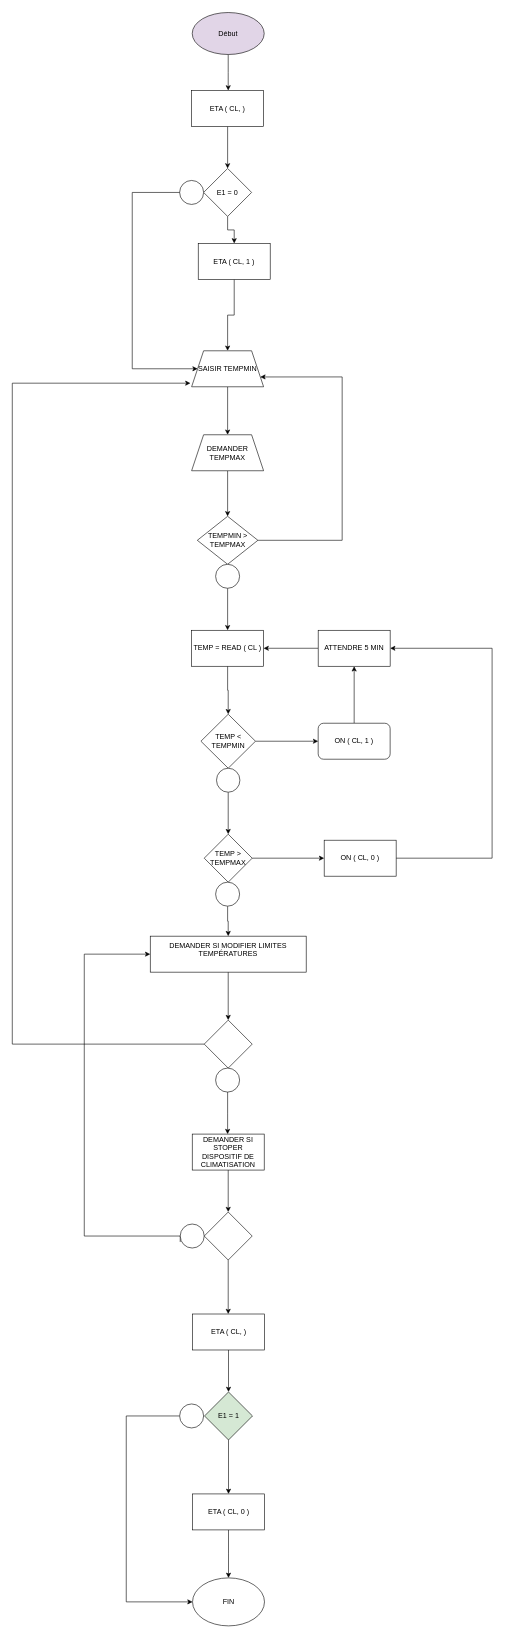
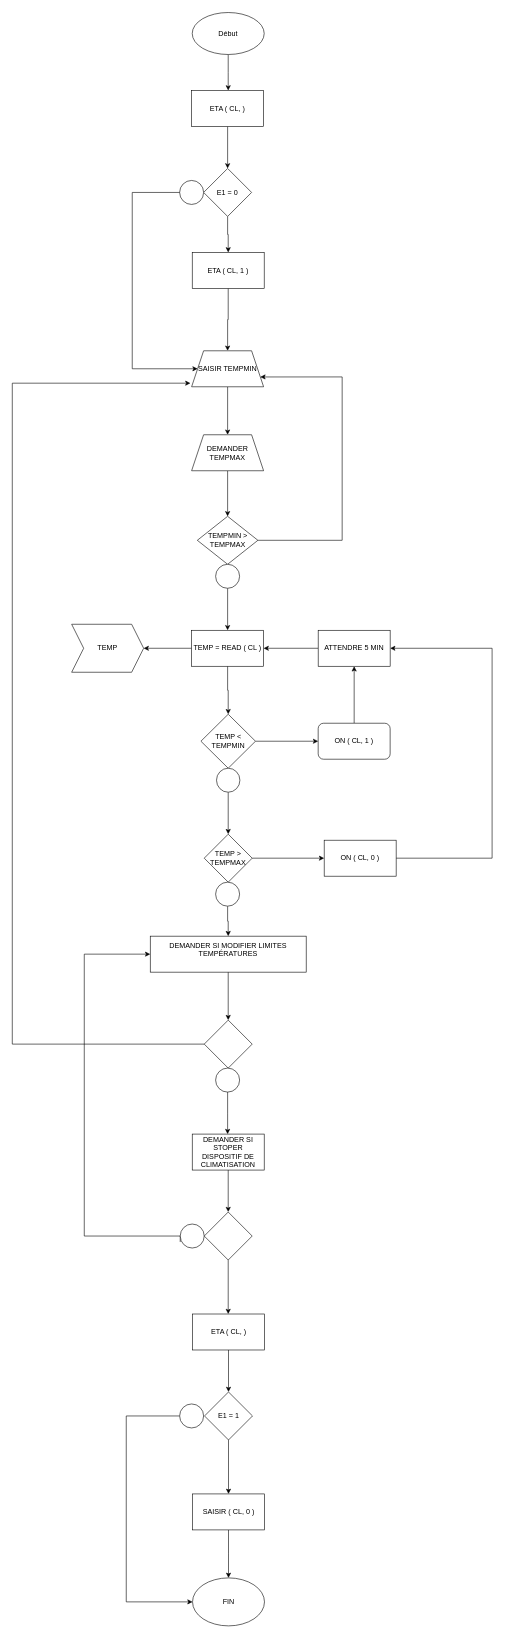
  <mxCell id="0" />
  <mxCell id="1" parent="0" />
  <mxCell id="2" style="edgeStyle=orthogonalEdgeStyle;rounded=0;orthogonalLoop=1;jettySize=auto;html=1;" edge="1" parent="1" source="3"><mxGeometry relative="1" as="geometry"><mxPoint y="150" as="targetPoint" x="380" /></mxGeometry></mxCell>
- <mxCell id="3" value="Début" style="ellipse;whiteSpace=wrap;html=1;fillColor=#e1d5e7;" vertex="1" parent="1"><mxGeometry x="320" y="20" width="120" height="70" as="geometry" /></mxCell>
+ <mxCell id="3" value="Début" style="ellipse;whiteSpace=wrap;html=1;" vertex="1" parent="1"><mxGeometry x="320" y="20" width="120" height="70" as="geometry" /></mxCell>
  <mxCell id="4" value="" style="edgeStyle=orthogonalEdgeStyle;rounded=0;orthogonalLoop=1;jettySize=auto;html=1;" edge="1" parent="1" source="5" target="8"><mxGeometry relative="1" as="geometry" /></mxCell>
  <mxCell id="5" value="ETA ( CL, )" style="rounded=0;whiteSpace=wrap;html=1;" vertex="1" parent="1"><mxGeometry x="319" y="150" width="120" height="60" as="geometry" /></mxCell>
  <mxCell id="6" value="" style="edgeStyle=orthogonalEdgeStyle;rounded=0;orthogonalLoop=1;jettySize=auto;html=1;" edge="1" parent="1" source="8" target="10"><mxGeometry relative="1" as="geometry" /></mxCell>
  <mxCell id="7" value="" style="edgeStyle=orthogonalEdgeStyle;rounded=0;orthogonalLoop=1;jettySize=auto;html=1;entryX=0;entryY=0.5;entryDx=0;entryDy=0;" edge="1" parent="1" target="12"><mxGeometry relative="1" as="geometry"><mxPoint x="300" y="320" as="sourcePoint" /><mxPoint x="320" y="614" as="targetPoint" /><Array as="points"><mxPoint x="220" y="320" /><mxPoint x="220" y="614" /></Array></mxGeometry></mxCell>
  <mxCell id="8" value="E1 = 0" style="rhombus;whiteSpace=wrap;html=1;rounded=0;" vertex="1" parent="1"><mxGeometry x="339" y="280" width="80" height="80" as="geometry" /></mxCell>
  <mxCell id="9" style="edgeStyle=orthogonalEdgeStyle;rounded=0;orthogonalLoop=1;jettySize=auto;html=1;entryX=0.5;entryY=0;entryDx=0;entryDy=0;" edge="1" parent="1" source="10" target="12"><mxGeometry relative="1" as="geometry" /></mxCell>
- <mxCell id="10" value="ETA ( CL, 1 )" style="whiteSpace=wrap;html=1;rounded=0;" vertex="1" parent="1"><mxGeometry x="330" y="405" width="120" height="60" as="geometry" /></mxCell>
+ <mxCell id="10" value="ETA ( CL, 1 )" style="whiteSpace=wrap;html=1;rounded=0;" vertex="1" parent="1"><mxGeometry x="320" y="420" width="120" height="60" as="geometry" /></mxCell>
  <mxCell id="11" value="" style="edgeStyle=orthogonalEdgeStyle;rounded=0;orthogonalLoop=1;jettySize=auto;html=1;" edge="1" parent="1" source="12" target="14"><mxGeometry relative="1" as="geometry" /></mxCell>
  <mxCell id="12" value="SAISIR TEMPMIN" style="shape=trapezoid;perimeter=trapezoidPerimeter;whiteSpace=wrap;html=1;fixedSize=1;" vertex="1" parent="1"><mxGeometry x="319" y="584" width="120" height="60" as="geometry" /></mxCell>
  <mxCell id="13" value="" style="edgeStyle=orthogonalEdgeStyle;rounded=0;orthogonalLoop=1;jettySize=auto;html=1;" edge="1" parent="1" source="14" target="16"><mxGeometry relative="1" as="geometry" /></mxCell>
  <mxCell id="14" value="DEMANDER TEMPMAX" style="shape=trapezoid;perimeter=trapezoidPerimeter;whiteSpace=wrap;html=1;fixedSize=1;" vertex="1" parent="1"><mxGeometry x="319" y="724" width="120" height="60" as="geometry" /></mxCell>
  <mxCell id="15" style="edgeStyle=orthogonalEdgeStyle;rounded=0;orthogonalLoop=1;jettySize=auto;html=1;entryX=1;entryY=0.75;entryDx=0;entryDy=0;" edge="1" parent="1" source="16" target="12"><mxGeometry relative="1" as="geometry"><Array as="points"><mxPoint x="570" y="900" /><mxPoint x="570" y="628" /></Array></mxGeometry></mxCell>
  <mxCell id="16" value="TEMPMIN &amp;gt; TEMPMAX" style="rhombus;whiteSpace=wrap;html=1;" vertex="1" parent="1"><mxGeometry x="328.5" y="860" width="101" height="80" as="geometry" /></mxCell>
  <mxCell id="17" value="" style="ellipse;whiteSpace=wrap;html=1;aspect=fixed;" vertex="1" parent="1"><mxGeometry x="299" y="300" width="40" height="40" as="geometry" /></mxCell>
  <mxCell id="18" value="" style="edgeStyle=orthogonalEdgeStyle;rounded=0;orthogonalLoop=1;jettySize=auto;html=1;" edge="1" parent="1" source="19" target="22"><mxGeometry relative="1" as="geometry" /></mxCell>
  <mxCell id="19" value="" style="ellipse;whiteSpace=wrap;html=1;aspect=fixed;" vertex="1" parent="1"><mxGeometry x="359" y="940" width="40" height="40" as="geometry" /></mxCell>
  <mxCell id="20" value="" style="edgeStyle=orthogonalEdgeStyle;rounded=0;orthogonalLoop=1;jettySize=auto;html=1;" edge="1" parent="1" source="22" target="24"><mxGeometry relative="1" as="geometry" /></mxCell>
+ <mxCell id="21" value="" style="edgeStyle=orthogonalEdgeStyle;rounded=0;orthogonalLoop=1;jettySize=auto;html=1;" edge="1" parent="1" source="22" target="33"><mxGeometry relative="1" as="geometry" /></mxCell>
  <mxCell id="22" value="TEMP = READ ( CL )" style="whiteSpace=wrap;html=1;" vertex="1" parent="1"><mxGeometry x="319" y="1050" width="120" height="60" as="geometry" /></mxCell>
  <mxCell id="23" value="" style="edgeStyle=orthogonalEdgeStyle;rounded=0;orthogonalLoop=1;jettySize=auto;html=1;" edge="1" parent="1" source="24" target="26"><mxGeometry relative="1" as="geometry" /></mxCell>
  <mxCell id="24" value="TEMP &amp;lt; TEMPMIN" style="rhombus;whiteSpace=wrap;html=1;" vertex="1" parent="1"><mxGeometry x="334.5" y="1190" width="91" height="90" as="geometry" /></mxCell>
  <mxCell id="25" value="" style="edgeStyle=orthogonalEdgeStyle;rounded=0;orthogonalLoop=1;jettySize=auto;html=1;" edge="1" parent="1" source="26" target="49"><mxGeometry relative="1" as="geometry" /></mxCell>
  <mxCell id="26" value="ON ( CL, 1 )" style="whiteSpace=wrap;html=1;rounded=1;" vertex="1" parent="1"><mxGeometry x="530" y="1205" width="120" height="60" as="geometry" /></mxCell>
  <mxCell id="27" value="" style="edgeStyle=orthogonalEdgeStyle;rounded=0;orthogonalLoop=1;jettySize=auto;html=1;" edge="1" parent="1" source="28" target="30"><mxGeometry relative="1" as="geometry" /></mxCell>
  <mxCell id="28" value="" style="ellipse;whiteSpace=wrap;html=1;" vertex="1" parent="1"><mxGeometry x="360.5" y="1280" width="39" height="40" as="geometry" /></mxCell>
  <mxCell id="29" value="" style="edgeStyle=orthogonalEdgeStyle;rounded=0;orthogonalLoop=1;jettySize=auto;html=1;" edge="1" parent="1" source="30" target="32"><mxGeometry relative="1" as="geometry" /></mxCell>
  <mxCell id="30" value="TEMP &amp;gt; TEMPMAX" style="rhombus;whiteSpace=wrap;html=1;" vertex="1" parent="1"><mxGeometry x="340" y="1390" width="80" height="80" as="geometry" /></mxCell>
  <mxCell id="31" style="edgeStyle=orthogonalEdgeStyle;rounded=0;orthogonalLoop=1;jettySize=auto;html=1;" edge="1" parent="1" source="32" target="49"><mxGeometry relative="1" as="geometry"><Array as="points"><mxPoint x="820" y="1430" /><mxPoint x="820" y="1080" /></Array></mxGeometry></mxCell>
  <mxCell id="32" value="ON ( CL, 0 )" style="whiteSpace=wrap;html=1;" vertex="1" parent="1"><mxGeometry x="540" y="1400" width="120" height="60" as="geometry" /></mxCell>
+ <mxCell id="33" value="TEMP" style="shape=step;perimeter=stepPerimeter;whiteSpace=wrap;html=1;fixedSize=1;" vertex="1" parent="1"><mxGeometry x="119" y="1040" width="120" height="80" as="geometry" /></mxCell>
  <mxCell id="34" value="" style="edgeStyle=orthogonalEdgeStyle;rounded=0;orthogonalLoop=1;jettySize=auto;html=1;" edge="1" parent="1" source="35" target="37"><mxGeometry relative="1" as="geometry" /></mxCell>
  <mxCell id="35" value="DEMANDER SI MODIFIER LIMITES TEMPÉRATURES&lt;div&gt;&lt;br&gt;&lt;/div&gt;" style="whiteSpace=wrap;html=1;" vertex="1" parent="1"><mxGeometry x="250" y="1560" width="260" height="60" as="geometry" /></mxCell>
  <mxCell id="36" style="edgeStyle=orthogonalEdgeStyle;rounded=0;orthogonalLoop=1;jettySize=auto;html=1;entryX=-0.017;entryY=0.9;entryDx=0;entryDy=0;entryPerimeter=0;" edge="1" parent="1" source="37" target="12"><mxGeometry relative="1" as="geometry"><mxPoint x="140" y="650" as="targetPoint" /><Array as="points"><mxPoint x="20" y="1740" /><mxPoint x="20" y="638" /></Array></mxGeometry></mxCell>
  <mxCell id="37" value="" style="rhombus;whiteSpace=wrap;html=1;" vertex="1" parent="1"><mxGeometry x="340" y="1700" width="80" height="80" as="geometry" /></mxCell>
  <mxCell id="38" value="" style="edgeStyle=orthogonalEdgeStyle;rounded=0;orthogonalLoop=1;jettySize=auto;html=1;" edge="1" parent="1" source="39"><mxGeometry relative="1" as="geometry"><mxPoint x="379" y="1890" as="targetPoint" /></mxGeometry></mxCell>
  <mxCell id="39" value="" style="ellipse;whiteSpace=wrap;html=1;aspect=fixed;" vertex="1" parent="1"><mxGeometry x="359" y="1780" width="40" height="40" as="geometry" /></mxCell>
  <mxCell id="40" value="" style="edgeStyle=orthogonalEdgeStyle;rounded=0;orthogonalLoop=1;jettySize=auto;html=1;" edge="1" parent="1" source="41" target="43"><mxGeometry relative="1" as="geometry" /></mxCell>
  <mxCell id="41" value="DEMANDER SI STOPER DISPOSITIF DE CLIMATISATION" style="whiteSpace=wrap;html=1;" vertex="1" parent="1"><mxGeometry x="320" y="1890" width="120" height="60" as="geometry" /></mxCell>
  <mxCell id="42" value="" style="edgeStyle=orthogonalEdgeStyle;rounded=0;orthogonalLoop=1;jettySize=auto;html=1;" edge="1" parent="1" source="43"><mxGeometry relative="1" as="geometry"><mxPoint y="2190" as="targetPoint" x="380" /></mxGeometry></mxCell>
  <mxCell id="43" value="" style="rhombus;whiteSpace=wrap;html=1;" vertex="1" parent="1"><mxGeometry x="340" y="2020" width="80" height="80" as="geometry" /></mxCell>
  <mxCell id="44" value="" style="edgeStyle=orthogonalEdgeStyle;rounded=0;orthogonalLoop=1;jettySize=auto;html=1;" edge="1" parent="1" source="45" target="53"><mxGeometry relative="1" as="geometry" /></mxCell>
  <mxCell id="45" value="ETA ( CL, )" style="whiteSpace=wrap;html=1;" vertex="1" parent="1"><mxGeometry x="320.5" y="2190" width="120" height="60" as="geometry" /></mxCell>
  <mxCell id="46" style="edgeStyle=orthogonalEdgeStyle;rounded=0;orthogonalLoop=1;jettySize=auto;html=1;entryX=0.5;entryY=0;entryDx=0;entryDy=0;" edge="1" parent="1" source="47" target="35"><mxGeometry relative="1" as="geometry" /></mxCell>
  <mxCell id="47" value="" style="ellipse;whiteSpace=wrap;html=1;aspect=fixed;" vertex="1" parent="1"><mxGeometry x="359" y="1470" width="40" height="40" as="geometry" /></mxCell>
  <mxCell id="48" style="edgeStyle=orthogonalEdgeStyle;rounded=0;orthogonalLoop=1;jettySize=auto;html=1;entryX=1;entryY=0.5;entryDx=0;entryDy=0;" edge="1" parent="1" source="49" target="22"><mxGeometry relative="1" as="geometry" /></mxCell>
  <mxCell id="49" value="ATTENDRE 5 MIN" style="whiteSpace=wrap;html=1;" vertex="1" parent="1"><mxGeometry x="530" y="1050" width="120" height="60" as="geometry" /></mxCell>
  <mxCell id="50" style="edgeStyle=orthogonalEdgeStyle;rounded=0;orthogonalLoop=1;jettySize=auto;html=1;entryX=0;entryY=0.5;entryDx=0;entryDy=0;" edge="1" parent="1" target="35"><mxGeometry relative="1" as="geometry"><mxPoint x="300" y="2070" as="sourcePoint" /><Array as="points"><mxPoint x="300" y="2060" /><mxPoint x="140" y="2060" /><mxPoint x="140" y="1590" /></Array></mxGeometry></mxCell>
  <mxCell id="51" value="" style="ellipse;whiteSpace=wrap;html=1;aspect=fixed;" vertex="1" parent="1"><mxGeometry x="300" y="2040" width="40" height="40" as="geometry" /></mxCell>
  <mxCell id="52" value="" style="edgeStyle=orthogonalEdgeStyle;rounded=0;orthogonalLoop=1;jettySize=auto;html=1;" edge="1" parent="1" source="53" target="55"><mxGeometry relative="1" as="geometry" /></mxCell>
- <mxCell id="53" value="E1 = 1" style="rhombus;whiteSpace=wrap;html=1;fillColor=#d5e8d4;" vertex="1" parent="1"><mxGeometry x="340.5" y="2320" width="80" height="80" as="geometry" /></mxCell>
+ <mxCell id="53" value="E1 = 1" style="rhombus;whiteSpace=wrap;html=1;" vertex="1" parent="1"><mxGeometry x="340.5" y="2320" width="80" height="80" as="geometry" /></mxCell>
  <mxCell id="54" value="" style="edgeStyle=orthogonalEdgeStyle;rounded=0;orthogonalLoop=1;jettySize=auto;html=1;" edge="1" parent="1" source="55"><mxGeometry relative="1" as="geometry"><mxPoint x="380.5" y="2630" as="targetPoint" /></mxGeometry></mxCell>
- <mxCell id="55" value="ETA ( CL, 0 )" style="whiteSpace=wrap;html=1;" vertex="1" parent="1"><mxGeometry x="320.5" y="2490" width="120" height="60" as="geometry" /></mxCell>
+ <mxCell id="55" value="SAISIR ( CL, 0 )" style="whiteSpace=wrap;html=1;" vertex="1" parent="1"><mxGeometry x="320.5" y="2490" width="120" height="60" as="geometry" /></mxCell>
  <mxCell id="56" value="FIN" style="ellipse;whiteSpace=wrap;html=1;" vertex="1" parent="1"><mxGeometry x="320.5" y="2630" width="120" height="80" as="geometry" /></mxCell>
  <mxCell id="57" style="edgeStyle=orthogonalEdgeStyle;rounded=0;orthogonalLoop=1;jettySize=auto;html=1;" edge="1" parent="1" source="58" target="56"><mxGeometry relative="1" as="geometry"><Array as="points"><mxPoint x="210" y="2360" /><mxPoint x="210" y="2670" /></Array></mxGeometry></mxCell>
  <mxCell id="58" value="" style="ellipse;whiteSpace=wrap;html=1;aspect=fixed;" vertex="1" parent="1"><mxGeometry x="299" y="2340" width="40" height="40" as="geometry" /></mxCell>
